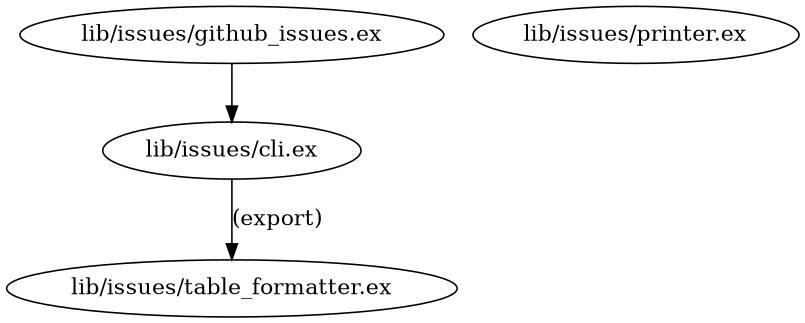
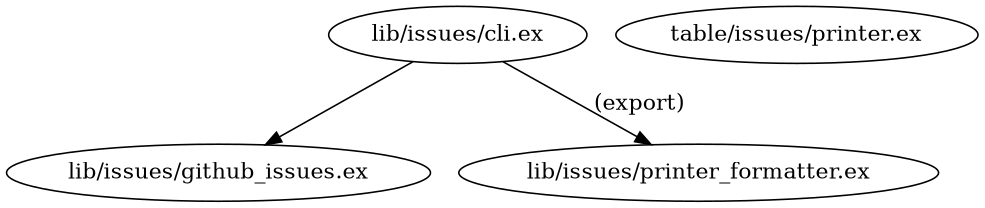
  digraph {
    "lib/issues/cli.ex"
    "lib/issues/github_issues.ex"
-   "lib/issues/table_formatter.ex"
-   "lib/issues/printer.ex"
-   "lib/issues/github_issues.ex" -> "lib/issues/cli.ex"
+   "lib/issues/table_formatter.ex" [label="lib/issues/printer_formatter.ex"]
+   "lib/issues/printer.ex" [label="table/issues/printer.ex"]
+   "lib/issues/cli.ex" -> "lib/issues/github_issues.ex"
    "lib/issues/cli.ex" -> "lib/issues/table_formatter.ex" [label="(export)"]
  }
